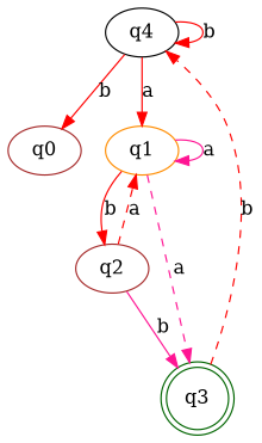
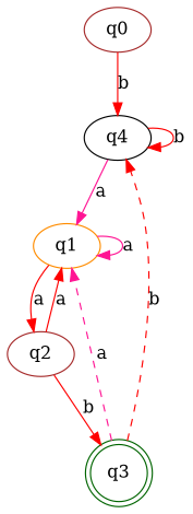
  digraph {
    node [color=brown]
    edge [color=red style=solid]
    q4 [color=black]
    q0
    q1 [color=darkorange]
    q2
    q3 [color=darkgreen shape=doublecircle]
    q4 -> q4 [label=b]
-   q4 -> q1 [label=a]
-   q4 -> q0 [label=b]
+   q4 -> q1 [color=deeppink label=a]
+   q0 -> q4 [label=b]
    q1 -> q1 [color=deeppink label=a]
-   q1 -> q2 [label=b]
-   q2 -> q1 [label=a style=dashed]
-   q2 -> q3 [color=deeppink label=b]
+   q1 -> q2 [label=a]
+   q2 -> q1 [label=a]
+   q2 -> q3 [label=b]
    q3 -> q4 [label=b style=dashed]
-   q1 -> q3 [color=deeppink label=a style=dashed]
+   q3 -> q1 [color=deeppink label=a style=dashed]
  }
